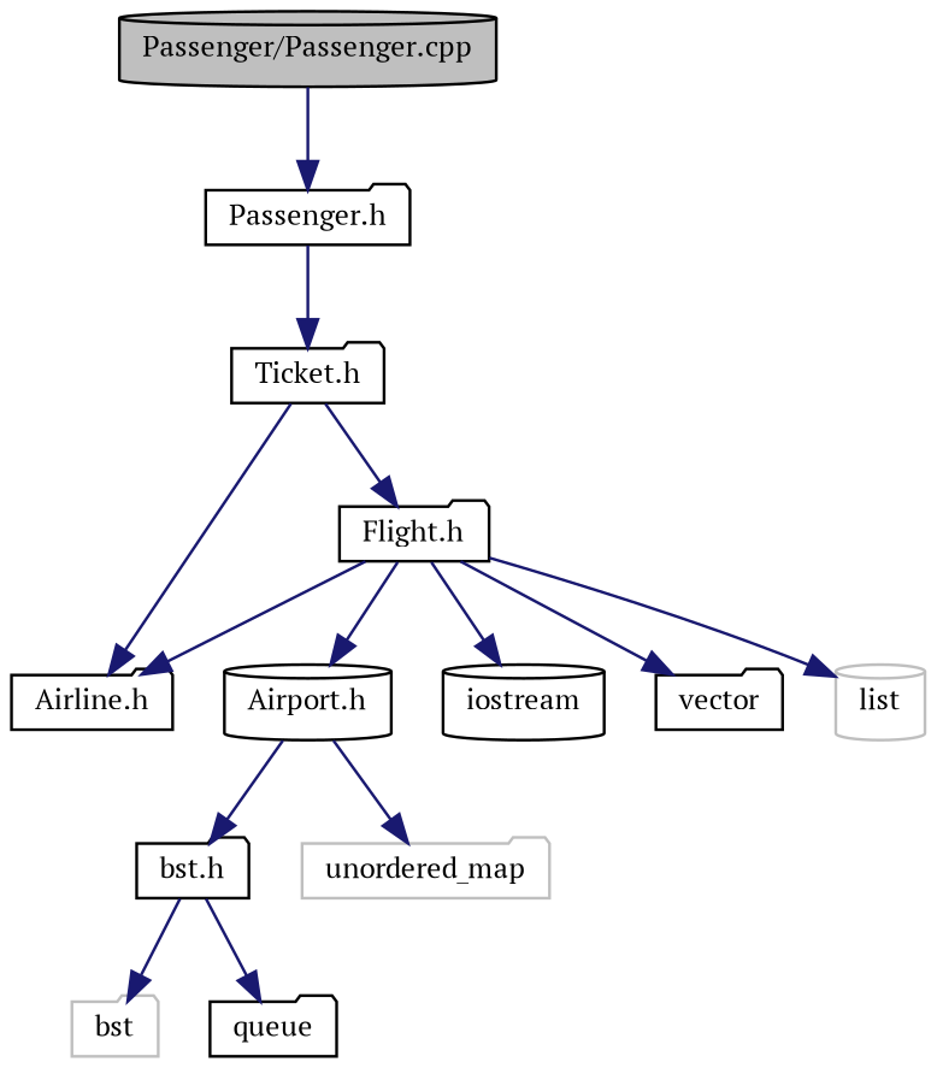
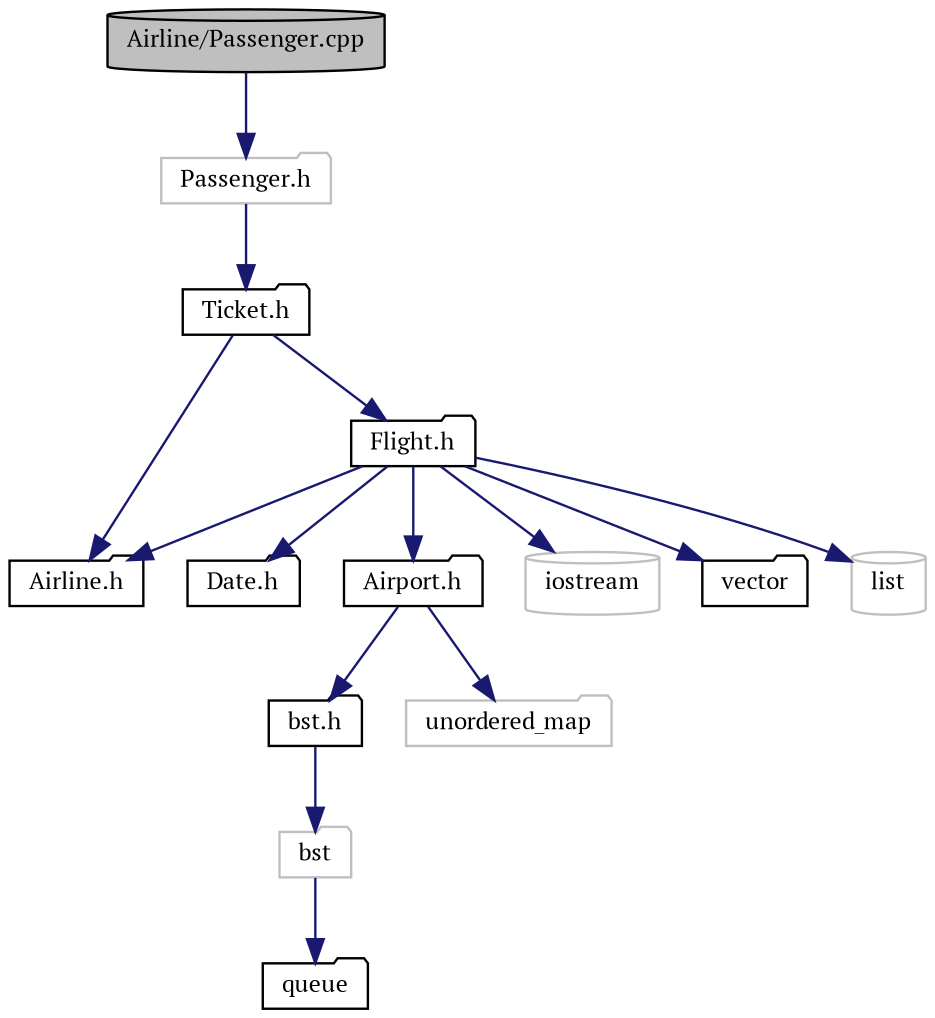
  digraph {
    fontname="PT Serif"
    node [color=black fontname="PT Serif" fontsize=10 shape=folder]
    edge [color=midnightblue fontname="PT Serif" fontsize=10 labelfontname=Helvetica labelfontsize=10 style=solid]
-   n1 [fillcolor=grey75 fontcolor=black height=0.2 label="Passenger/Passenger.cpp" shape=cylinder style=filled width=0.4]
-   n2 [height=0.2 label="Passenger.h" width=0.4]
+   n1 [fillcolor=grey75 fontcolor=black height=0.2 label="Airline/Passenger.cpp" shape=cylinder style=filled width=0.4]
+   n2 [color=grey75 height=0.2 label="Passenger.h" width=0.4]
    n3 [height=0.2 label="Ticket.h" width=0.4]
    n4 [height=0.2 label="Flight.h" width=0.4]
    n5 [height=0.2 label="Airline.h" width=0.4]
-   n7 [height=0.2 label="Airport.h" shape=cylinder width=0.4]
-   n8 [height=0.2 label=iostream shape=cylinder width=0.4]
+   n6 [height=0.2 label="Date.h" width=0.4]
+   n7 [height=0.2 label="Airport.h" width=0.4]
+   n8 [color=grey75 height=0.2 label=iostream shape=cylinder width=0.4]
    n9 [height=0.2 label=vector width=0.4]
    n10 [color=grey75 height=0.2 label=list shape=cylinder width=0.4]
    n11 [height=0.2 label="bst.h" width=0.4]
    n12 [color=grey75 height=0.2 label=unordered_map width=0.4]
    n13 [color=grey75 height=0.2 label=bst width=0.4]
    n14 [height=0.2 label=queue width=0.4]
    n1 -> n2
    n2 -> n3
    n3 -> n4
    n3 -> n5
    n4 -> n5
+   n4 -> n6
    n4 -> n7
    n4 -> n8
    n4 -> n9
    n4 -> n10
    n7 -> n11
    n7 -> n12
    n11 -> n13
-   n11 -> n14
+   n13 -> n14
  }
